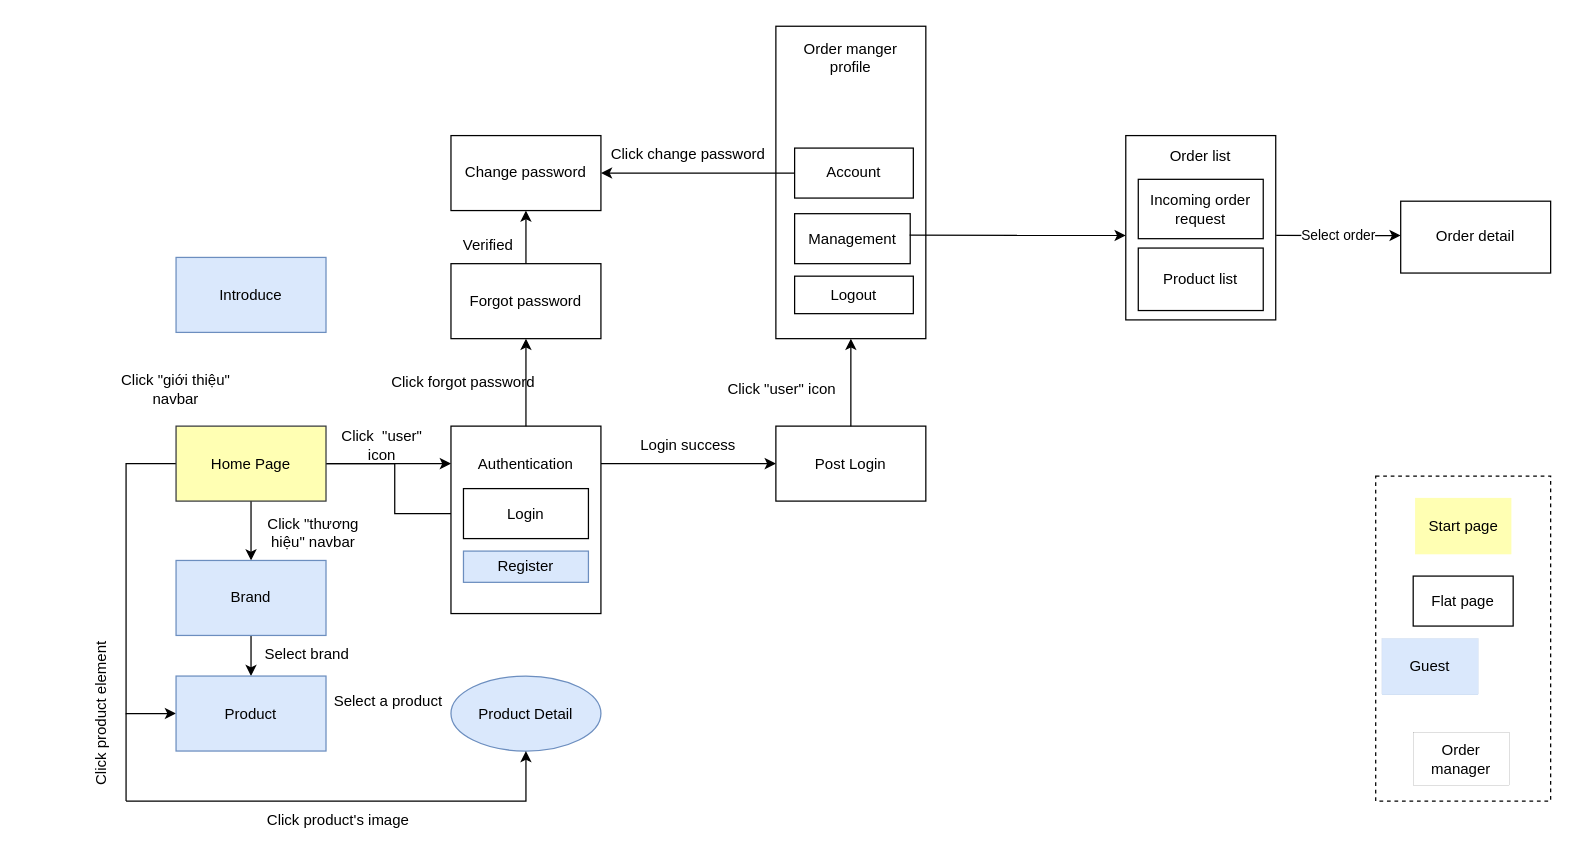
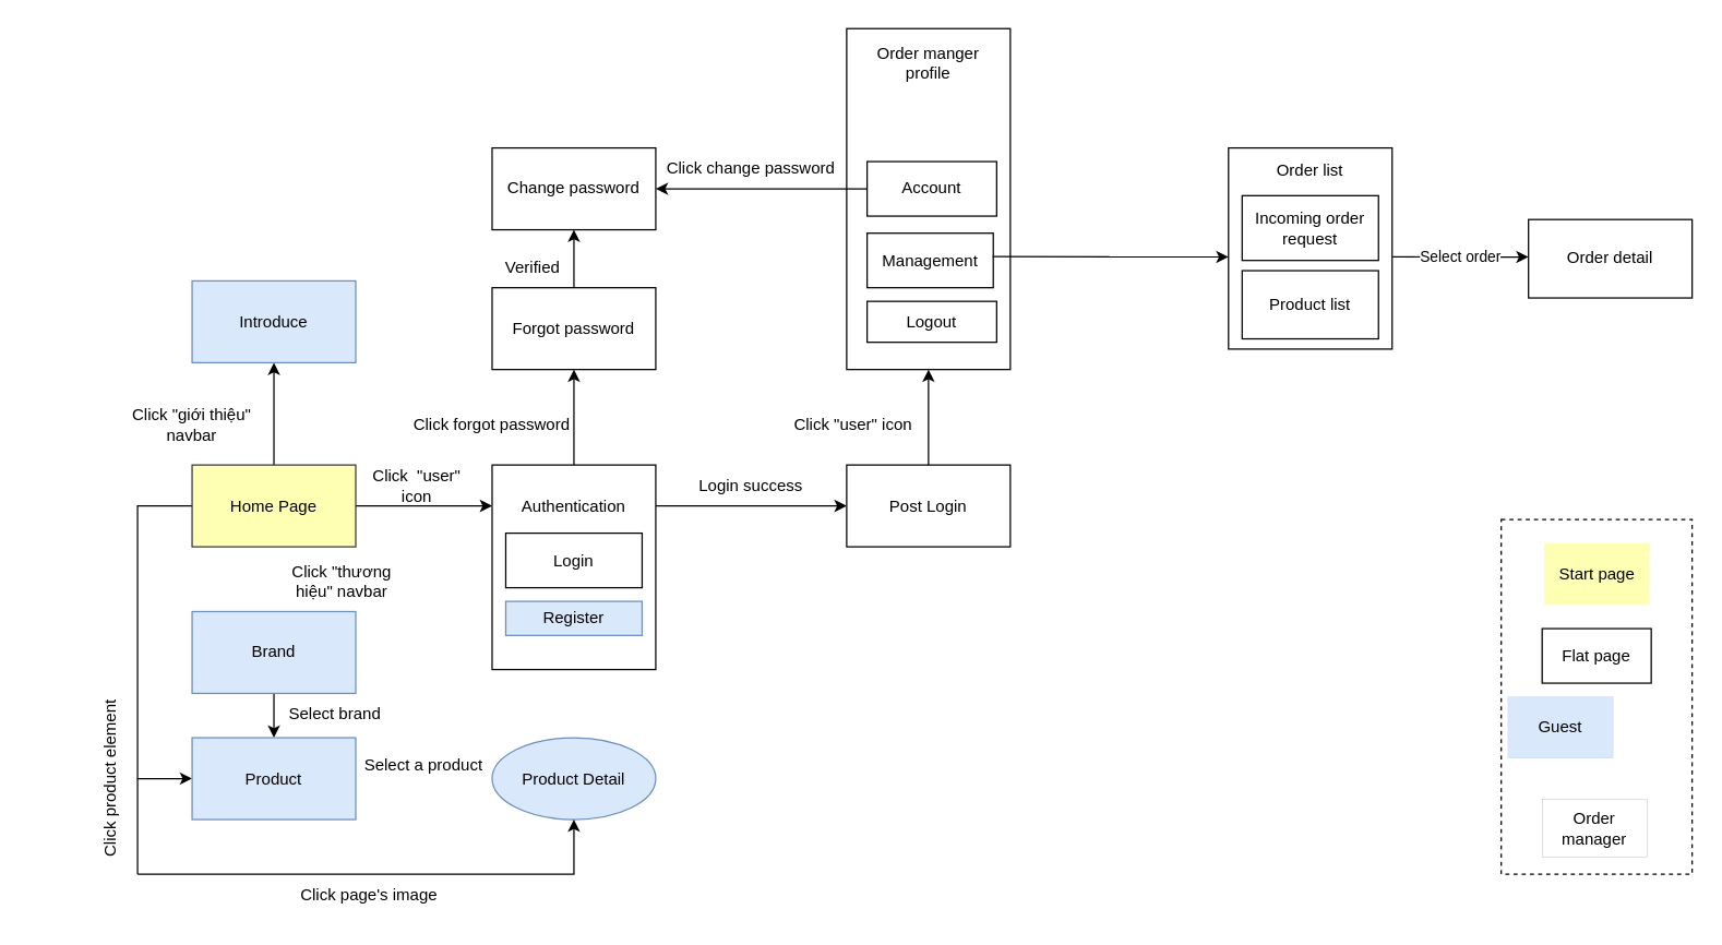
  <mxCell id="0" />
  <mxCell id="1" parent="0" />
- <mxCell id="2" style="edgeStyle=orthogonalEdgeStyle;rounded=0;orthogonalLoop=1;jettySize=auto;html=1;entryX=0.5;entryY=0;entryDx=0;entryDy=0;" parent="1" source="6" target="8" edge="1"><mxGeometry relative="1" as="geometry" /></mxCell>
  <mxCell id="3" style="edgeStyle=orthogonalEdgeStyle;rounded=0;orthogonalLoop=1;jettySize=auto;html=1;entryX=0;entryY=0.5;entryDx=0;entryDy=0;" parent="1" source="6" target="9" edge="1"><mxGeometry relative="1" as="geometry"><mxPoint x="130" y="600.5" as="targetPoint" /><Array as="points"><mxPoint x="100" y="370.5" /><mxPoint x="100" y="570.5" /></Array></mxGeometry></mxCell>
  <mxCell id="4" style="edgeStyle=orthogonalEdgeStyle;rounded=0;orthogonalLoop=1;jettySize=auto;html=1;" parent="1" source="6" edge="1"><mxGeometry relative="1" as="geometry"><mxPoint x="360" y="370.5" as="targetPoint" /></mxGeometry></mxCell>
- <mxCell id="5" style="edgeStyle=orthogonalEdgeStyle;rounded=0;orthogonalLoop=1;jettySize=auto;html=1;" parent="1" source="6" target="27" edge="1"><mxGeometry relative="1" as="geometry" /></mxCell>
+ <mxCell id="5" style="edgeStyle=orthogonalEdgeStyle;rounded=0;orthogonalLoop=1;jettySize=auto;html=1;entryX=0.5;entryY=1;entryDx=0;entryDy=0;" parent="1" source="6" target="12" edge="1"><mxGeometry relative="1" as="geometry" /></mxCell>
  <mxCell id="6" value="Home Page" style="rounded=0;whiteSpace=wrap;html=1;fillColor=#FFFFB3;strokeColor=#36393d;" parent="1" vertex="1"><mxGeometry x="140" y="340.5" width="120" height="60" as="geometry" /></mxCell>
  <mxCell id="7" value="" style="edgeStyle=orthogonalEdgeStyle;rounded=0;orthogonalLoop=1;jettySize=auto;html=1;" parent="1" source="8" target="9" edge="1"><mxGeometry relative="1" as="geometry" /></mxCell>
  <mxCell id="8" value="Brand" style="rounded=0;whiteSpace=wrap;html=1;fillColor=#dae8fc;strokeColor=#6c8ebf;" parent="1" vertex="1"><mxGeometry x="140" y="448" width="120" height="60" as="geometry" /></mxCell>
  <mxCell id="9" value="Product" style="rounded=0;whiteSpace=wrap;html=1;fillColor=#dae8fc;strokeColor=#6c8ebf;" parent="1" vertex="1"><mxGeometry x="140" y="540.5" width="120" height="60" as="geometry" /></mxCell>
  <mxCell id="10" style="edgeStyle=orthogonalEdgeStyle;rounded=0;orthogonalLoop=1;jettySize=auto;html=1;entryX=0;entryY=0.5;entryDx=0;entryDy=0;" parent="1" source="11" target="13" edge="1"><mxGeometry relative="1" as="geometry"><mxPoint x="560" y="370.5" as="targetPoint" /><Array as="points"><mxPoint x="490" y="370.5" /><mxPoint x="490" y="370.5" /></Array></mxGeometry></mxCell>
  <mxCell id="11" value="" style="rounded=0;whiteSpace=wrap;html=1;" parent="1" vertex="1"><mxGeometry x="360" y="340.5" width="120" height="150" as="geometry" /></mxCell>
  <mxCell id="12" value="Introduce" style="rounded=0;whiteSpace=wrap;html=1;fillColor=#dae8fc;strokeColor=#6c8ebf;" parent="1" vertex="1"><mxGeometry x="140" y="205.5" width="120" height="60" as="geometry" /></mxCell>
  <mxCell id="13" value="Post Login" style="rounded=0;whiteSpace=wrap;html=1;" parent="1" vertex="1"><mxGeometry x="620" y="340.5" width="120" height="60" as="geometry" /></mxCell>
  <mxCell id="14" value="Product Detail" style="ellipse;whiteSpace=wrap;html=1;fillColor=#dae8fc;strokeColor=#6c8ebf;" parent="1" vertex="1"><mxGeometry x="360" y="540.5" width="120" height="60" as="geometry" /></mxCell>
  <mxCell id="15" value="" style="endArrow=none;html=1;rounded=0;" parent="1" edge="1"><mxGeometry width="50" height="50" relative="1" as="geometry"><mxPoint x="100" y="640.5" as="sourcePoint" /><mxPoint x="100" y="570.5" as="targetPoint" /></mxGeometry></mxCell>
  <mxCell id="16" value="" style="endArrow=classic;html=1;rounded=0;entryX=0.5;entryY=1;entryDx=0;entryDy=0;" parent="1" target="14" edge="1"><mxGeometry width="50" height="50" relative="1" as="geometry"><mxPoint x="100" y="640.5" as="sourcePoint" /><mxPoint x="540" y="670.5" as="targetPoint" /><Array as="points"><mxPoint x="420" y="640.5" /></Array></mxGeometry></mxCell>
  <mxCell id="17" value="Forgot password" style="rounded=0;whiteSpace=wrap;html=1;" parent="1" vertex="1"><mxGeometry x="360" y="210.5" width="120" height="60" as="geometry" /></mxCell>
  <mxCell id="18" value="" style="rounded=0;whiteSpace=wrap;html=1;" parent="1" vertex="1"><mxGeometry x="620" y="20.5" width="120" height="250" as="geometry" /></mxCell>
  <mxCell id="19" value="Order manger profile" style="text;html=1;strokeColor=none;fillColor=none;align=center;verticalAlign=middle;whiteSpace=wrap;rounded=0;" parent="1" vertex="1"><mxGeometry x="635" y="30.5" width="90" height="30" as="geometry" /></mxCell>
  <mxCell id="20" value="Account" style="rounded=0;whiteSpace=wrap;html=1;" parent="1" vertex="1"><mxGeometry x="635" y="118" width="95" height="40" as="geometry" /></mxCell>
  <mxCell id="21" value="" style="endArrow=classic;html=1;rounded=0;exitX=0.5;exitY=0;exitDx=0;exitDy=0;entryX=0.5;entryY=1;entryDx=0;entryDy=0;" parent="1" source="13" target="18" edge="1"><mxGeometry width="50" height="50" relative="1" as="geometry"><mxPoint x="600" y="230.5" as="sourcePoint" /><mxPoint x="650" y="180.5" as="targetPoint" /></mxGeometry></mxCell>
  <mxCell id="22" value="" style="endArrow=classic;html=1;rounded=0;entryX=1;entryY=0.5;entryDx=0;entryDy=0;exitX=0;exitY=0.5;exitDx=0;exitDy=0;" parent="1" source="20" target="23" edge="1"><mxGeometry width="50" height="50" relative="1" as="geometry"><mxPoint x="540" y="120.5" as="sourcePoint" /><mxPoint x="520" y="240.5" as="targetPoint" /></mxGeometry></mxCell>
  <mxCell id="23" value="Change password" style="rounded=0;whiteSpace=wrap;html=1;" parent="1" vertex="1"><mxGeometry x="360" y="108" width="120" height="60" as="geometry" /></mxCell>
  <mxCell id="24" value="" style="endArrow=classic;html=1;rounded=0;exitX=0.5;exitY=0;exitDx=0;exitDy=0;entryX=0.5;entryY=1;entryDx=0;entryDy=0;" parent="1" source="11" target="17" edge="1"><mxGeometry width="50" height="50" relative="1" as="geometry"><mxPoint x="380" y="290.5" as="sourcePoint" /><mxPoint x="430" y="240.5" as="targetPoint" /></mxGeometry></mxCell>
  <mxCell id="25" value="" style="endArrow=classic;html=1;rounded=0;exitX=0.5;exitY=0;exitDx=0;exitDy=0;entryX=0.5;entryY=1;entryDx=0;entryDy=0;" parent="1" source="17" target="23" edge="1"><mxGeometry width="50" height="50" relative="1" as="geometry"><mxPoint x="490" y="230.5" as="sourcePoint" /><mxPoint x="540" y="180.5" as="targetPoint" /></mxGeometry></mxCell>
  <mxCell id="26" value="Logout" style="rounded=0;whiteSpace=wrap;html=1;" parent="1" vertex="1"><mxGeometry x="635" y="220.5" width="95" height="30" as="geometry" /></mxCell>
  <mxCell id="27" value="Login" style="rounded=0;whiteSpace=wrap;html=1;" parent="1" vertex="1"><mxGeometry x="370" y="390.5" width="100" height="40" as="geometry" /></mxCell>
  <mxCell id="28" value="Register" style="rounded=0;whiteSpace=wrap;html=1;fillColor=#dae8fc;strokeColor=#6c8ebf;" parent="1" vertex="1"><mxGeometry x="370" y="440.5" width="100" height="25" as="geometry" /></mxCell>
  <mxCell id="29" value="Authentication" style="text;html=1;strokeColor=none;fillColor=none;align=center;verticalAlign=middle;whiteSpace=wrap;rounded=0;" parent="1" vertex="1"><mxGeometry x="390" y="355.5" width="60" height="30" as="geometry" /></mxCell>
  <mxCell id="30" value="Management" style="rounded=0;whiteSpace=wrap;html=1;" parent="1" vertex="1"><mxGeometry x="635" y="170.5" width="92.5" height="40" as="geometry" /></mxCell>
  <mxCell id="31" value="Click &quot;giới thiệu&quot; navbar" style="text;html=1;strokeColor=none;fillColor=none;align=center;verticalAlign=middle;whiteSpace=wrap;rounded=0;" parent="1" vertex="1"><mxGeometry x="80" y="295.5" width="120" height="30" as="geometry" /></mxCell>
  <mxCell id="32" value="Click &quot;thương hiệu&quot; navbar" style="text;html=1;strokeColor=none;fillColor=none;align=center;verticalAlign=middle;whiteSpace=wrap;rounded=0;" parent="1" vertex="1"><mxGeometry x="200" y="410.5" width="100" height="30" as="geometry" /></mxCell>
  <mxCell id="33" value="Select brand" style="text;html=1;strokeColor=none;fillColor=none;align=center;verticalAlign=middle;whiteSpace=wrap;rounded=0;" parent="1" vertex="1"><mxGeometry x="210" y="508" width="70" height="30" as="geometry" /></mxCell>
  <mxCell id="34" value="Click product element" style="text;html=1;strokeColor=none;fillColor=none;align=center;verticalAlign=middle;whiteSpace=wrap;rounded=0;rotation=-90;" parent="1" vertex="1"><mxGeometry x="20" y="555.5" width="120" height="30" as="geometry" /></mxCell>
- <mxCell id="35" value="Click product's image" style="text;html=1;strokeColor=none;fillColor=none;align=center;verticalAlign=middle;whiteSpace=wrap;rounded=0;" parent="1" vertex="1"><mxGeometry x="210" y="640.5" width="120" height="30" as="geometry" /></mxCell>
+ <mxCell id="35" value="Click page's image" style="text;html=1;strokeColor=none;fillColor=none;align=center;verticalAlign=middle;whiteSpace=wrap;rounded=0;" parent="1" vertex="1"><mxGeometry x="210" y="640.5" width="120" height="30" as="geometry" /></mxCell>
  <mxCell id="36" value="Select a product" style="text;html=1;strokeColor=none;fillColor=none;align=center;verticalAlign=middle;whiteSpace=wrap;rounded=0;" parent="1" vertex="1"><mxGeometry x="260" y="545.5" width="100" height="30" as="geometry" /></mxCell>
  <mxCell id="37" value="Click&amp;nbsp; &quot;user&quot; icon" style="text;html=1;strokeColor=none;fillColor=none;align=center;verticalAlign=middle;whiteSpace=wrap;rounded=0;" parent="1" vertex="1"><mxGeometry x="260" y="340.5" width="90" height="30" as="geometry" /></mxCell>
- <mxCell id="38" value="Click forgot password" style="text;html=1;strokeColor=none;fillColor=none;align=center;verticalAlign=middle;whiteSpace=wrap;rounded=0;" parent="1" vertex="1"><mxGeometry x="310" y="290.5" width="120" height="30" as="geometry" /></mxCell>
+ <mxCell id="38" value="Click forgot password" style="text;html=1;strokeColor=none;fillColor=none;align=center;verticalAlign=middle;whiteSpace=wrap;rounded=0;" parent="1" vertex="1"><mxGeometry x="300" y="295.5" width="120" height="30" as="geometry" /></mxCell>
  <mxCell id="39" value="Verified" style="text;html=1;strokeColor=none;fillColor=none;align=center;verticalAlign=middle;whiteSpace=wrap;rounded=0;" parent="1" vertex="1"><mxGeometry x="360" y="180.5" width="60" height="30" as="geometry" /></mxCell>
  <mxCell id="40" value="Click change password" style="text;html=1;strokeColor=none;fillColor=none;align=center;verticalAlign=middle;whiteSpace=wrap;rounded=0;rotation=0;" parent="1" vertex="1"><mxGeometry x="480" y="108" width="140" height="30" as="geometry" /></mxCell>
  <mxCell id="41" value="Login success" style="text;html=1;strokeColor=none;fillColor=none;align=center;verticalAlign=middle;whiteSpace=wrap;rounded=0;" parent="1" vertex="1"><mxGeometry x="510" y="340.5" width="80" height="30" as="geometry" /></mxCell>
  <mxCell id="42" value="Click &quot;user&quot; icon" style="text;html=1;strokeColor=none;fillColor=none;align=center;verticalAlign=middle;whiteSpace=wrap;rounded=0;" parent="1" vertex="1"><mxGeometry x="580" y="295.5" width="90" height="30" as="geometry" /></mxCell>
  <mxCell id="43" value="" style="rounded=0;whiteSpace=wrap;html=1;dashed=1;" parent="1" vertex="1"><mxGeometry x="1100" y="380.5" width="140" height="260" as="geometry" /></mxCell>
  <mxCell id="44" value="Guest" style="rounded=0;whiteSpace=wrap;html=1;dashed=1;strokeWidth=0;fillColor=#dae8fc;strokeColor=#6c8ebf;" parent="1" vertex="1"><mxGeometry x="1105" y="510.5" width="77" height="45" as="geometry" /></mxCell>
  <mxCell id="45" value="Order manager" style="rounded=0;whiteSpace=wrap;html=1;dashed=1;strokeWidth=0;" parent="1" vertex="1"><mxGeometry x="1130" y="585.5" width="77" height="42.5" as="geometry" /></mxCell>
  <mxCell id="46" value="Flat page" style="rounded=0;whiteSpace=wrap;html=1;strokeWidth=1;perimeterSpacing=1;" parent="1" vertex="1"><mxGeometry x="1130" y="460.5" width="80" height="40" as="geometry" /></mxCell>
  <mxCell id="47" value="Start page" style="rounded=0;whiteSpace=wrap;html=1;dashed=1;strokeWidth=0;fillColor=#FFFFB3;strokeColor=#FFFFB3;" parent="1" vertex="1"><mxGeometry x="1131.5" y="398" width="77" height="45" as="geometry" /></mxCell>
  <mxCell id="48" value="" style="endArrow=classic;html=1;rounded=0;exitX=0.995;exitY=0.427;exitDx=0;exitDy=0;entryX=0;entryY=0.542;entryDx=0;entryDy=0;entryPerimeter=0;exitPerimeter=0;" parent="1" edge="1" target="49" source="30"><mxGeometry width="50" height="50" relative="1" as="geometry"><mxPoint x="727.5" y="180.5" as="sourcePoint" /><mxPoint x="850" y="198" as="targetPoint" /><Array as="points" /></mxGeometry></mxCell>
  <mxCell id="49" value="Order list&lt;br&gt;&lt;br&gt;&lt;br&gt;&lt;br&gt;&lt;br&gt;&lt;br&gt;&lt;br&gt;&lt;br&gt;&lt;br&gt;" style="rounded=0;whiteSpace=wrap;html=1;" parent="1" vertex="1"><mxGeometry x="900" y="108" width="120" height="147.5" as="geometry" /></mxCell>
  <mxCell id="50" value="Product list" style="rounded=0;whiteSpace=wrap;html=1;" parent="1" vertex="1"><mxGeometry x="910" y="198" width="100" height="50" as="geometry" /></mxCell>
  <mxCell id="51" value="Incoming order request" style="rounded=0;whiteSpace=wrap;html=1;" parent="1" vertex="1"><mxGeometry x="910" y="143" width="100" height="47.5" as="geometry" /></mxCell>
  <mxCell id="52" value="Select order" style="endArrow=classic;html=1;rounded=0;exitX=1.003;exitY=0.542;exitDx=0;exitDy=0;exitPerimeter=0;" parent="1" source="49" edge="1"><mxGeometry width="50" height="50" relative="1" as="geometry"><mxPoint x="1020" y="190.5" as="sourcePoint" /><mxPoint x="1120" y="188" as="targetPoint" /><Array as="points"><mxPoint x="1100" y="188" /></Array></mxGeometry></mxCell>
  <mxCell id="53" value="Order detail" style="rounded=0;whiteSpace=wrap;html=1;" parent="1" vertex="1"><mxGeometry x="1120" y="160.5" width="120" height="57.5" as="geometry" /></mxCell>
